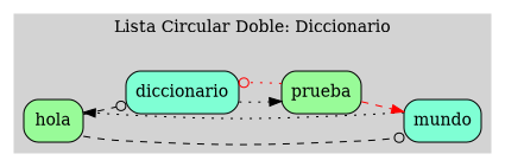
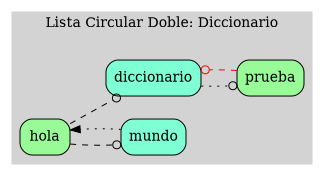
  digraph {
    nodesep=0.3
    rankdir=LR
    node [fillcolor=palegreen shape=record style="rounded,filled"]
    edge [arrowhead=odot color=black style=dashed]
    n1 [height=0.5 label="{hola}" width=0.7]
    n2 [fillcolor=aquamarine height=0.5 label="{mundo}" width=0.7]
    n3 [fillcolor=aquamarine height=0.5 label="{diccionario}" width=0.7]
    n4 [height=0.5 label="{prueba}" width=0.7]
    subgraph cluster_1 {
      color=lightgrey
      label="Lista Circular Doble: Diccionario\n\n"
      labelloc=t
      style=filled
      n1
      n2
      n3
      n4
    }
    n1 -> n2
    n1 -> n3
    n2 -> n1 [arrowhead=normal style=dotted]
-   n3 -> n4 [arrowhead=normal style=dotted]
-   n4 -> n2 [arrowhead=normal color=red]
-   n4 -> n3 [color=red style=dotted]
+   n3 -> n4 [style=dotted]
+   n4 -> n3 [color=red]
  }
